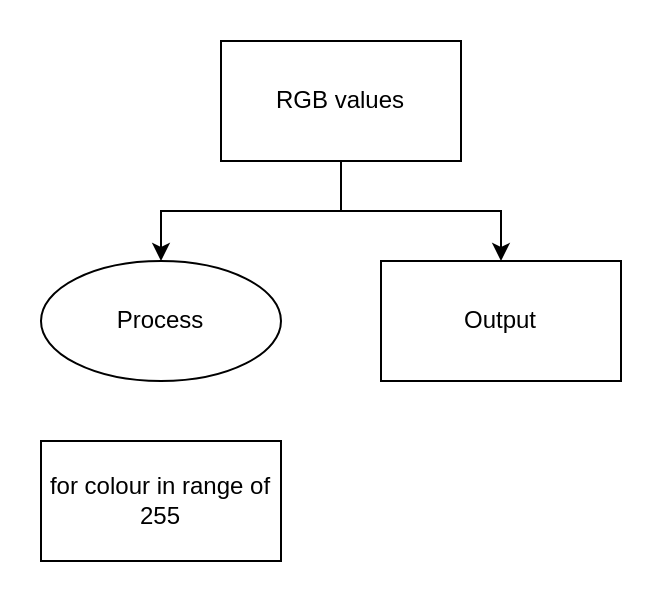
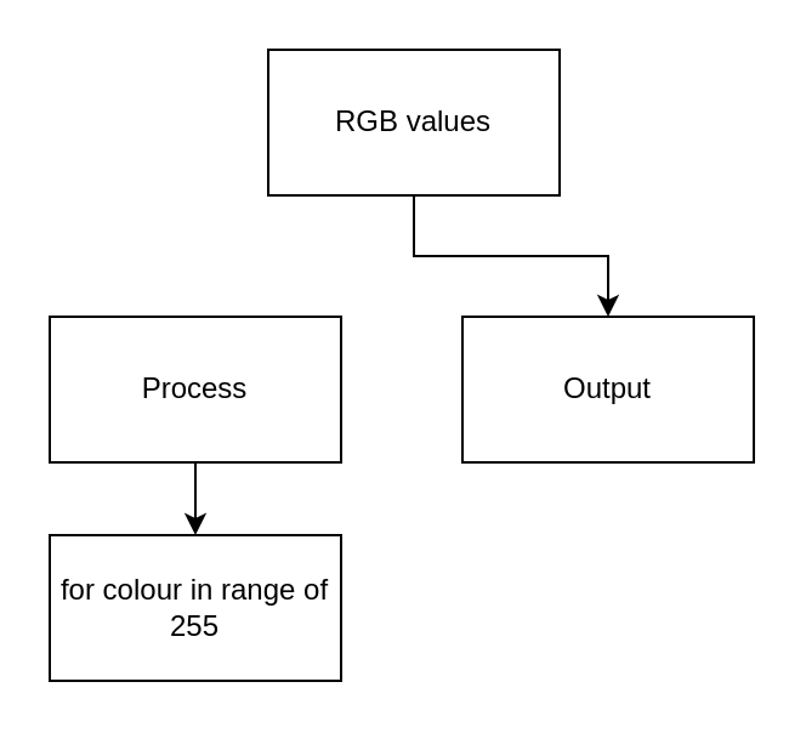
  <mxCell id="0" />
  <mxCell id="1" parent="0" />
- <mxCell id="2" style="edgeStyle=orthogonalEdgeStyle;rounded=0;orthogonalLoop=1;jettySize=auto;html=1;exitX=0.5;exitY=1;exitDx=0;exitDy=0;entryX=0.5;entryY=0;entryDx=0;entryDy=0;" edge="1" parent="1" source="4" target="6"><mxGeometry relative="1" as="geometry" /></mxCell>
  <mxCell id="3" style="edgeStyle=orthogonalEdgeStyle;rounded=0;orthogonalLoop=1;jettySize=auto;html=1;exitX=0.5;exitY=1;exitDx=0;exitDy=0;entryX=0.5;entryY=0;entryDx=0;entryDy=0;" edge="1" parent="1" source="4" target="7"><mxGeometry relative="1" as="geometry" /></mxCell>
  <mxCell id="4" value="RGB values" style="rounded=0;whiteSpace=wrap;html=1;" vertex="1" parent="1"><mxGeometry x="110" y="20" width="120" height="60" as="geometry" /></mxCell>
- <mxCell id="6" value="Process" style="ellipse;whiteSpace=wrap;html=1;" vertex="1" parent="1"><mxGeometry x="20" y="130" width="120" height="60" as="geometry" /></mxCell>
+ <mxCell id="5" style="edgeStyle=orthogonalEdgeStyle;rounded=0;orthogonalLoop=1;jettySize=auto;html=1;exitX=0.5;exitY=1;exitDx=0;exitDy=0;entryX=0.5;entryY=0;entryDx=0;entryDy=0;" edge="1" parent="1" source="6" target="8"><mxGeometry relative="1" as="geometry" /></mxCell>
+ <mxCell id="6" value="Process" style="rounded=0;whiteSpace=wrap;html=1;" vertex="1" parent="1"><mxGeometry x="20" y="130" width="120" height="60" as="geometry" /></mxCell>
  <mxCell id="7" value="Output" style="rounded=0;whiteSpace=wrap;html=1;" vertex="1" parent="1"><mxGeometry x="190" y="130" width="120" height="60" as="geometry" /></mxCell>
  <mxCell id="8" value="for colour in range of 255" style="rounded=0;whiteSpace=wrap;html=1;" vertex="1" parent="1"><mxGeometry x="20" y="220" width="120" height="60" as="geometry" /></mxCell>
